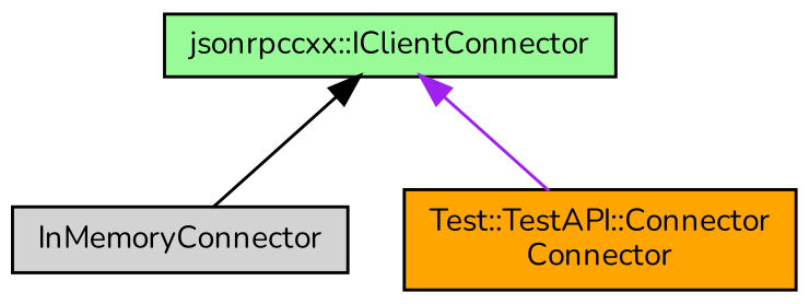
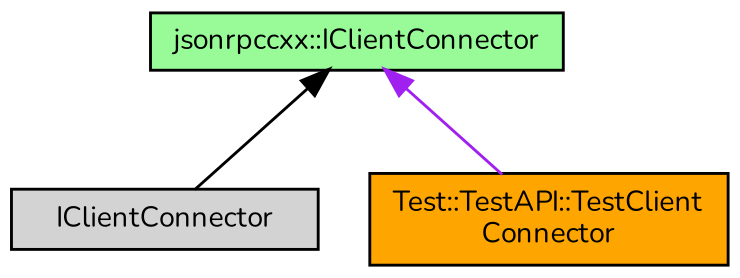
  digraph {
    fontname=Nunito
    node [color=black fontname=Nunito fontsize=10 shape=record style=filled]
    edge [dir=back fontname=Nunito fontsize=10 labelfontname=Helvetica labelfontsize=10 style=solid]
    n1 [fillcolor=palegreen fontcolor=black height=0.2 label="jsonrpccxx::IClientConnector" width=0.4]
-   n2 [fillcolor=lightgrey height=0.2 label=InMemoryConnector width=0.4]
-   n3 [fillcolor=orange height=0.2 label="Test::TestAPI::Connector\lConnector" width=0.4]
+   n2 [fillcolor=lightgrey height=0.2 label=IClientConnector width=0.4]
+   n3 [fillcolor=orange height=0.2 label="Test::TestAPI::TestClient\lConnector" width=0.4]
    n1 -> n2 [color=black]
    n1 -> n3 [color=purple]
  }
